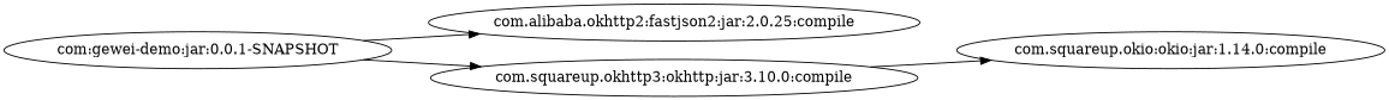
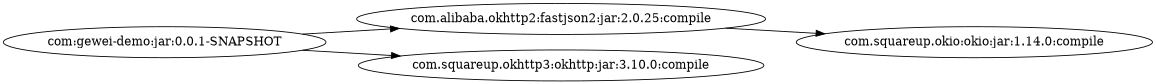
  digraph {
    rankdir=LR
    n1 [label="com.alibaba.okhttp2:fastjson2:jar:2.0.25:compile"]
    "com:gewei-demo:jar:0.0.1-SNAPSHOT"
    "com.squareup.okhttp3:okhttp:jar:3.10.0:compile"
    "com.squareup.okio:okio:jar:1.14.0:compile"
    "com:gewei-demo:jar:0.0.1-SNAPSHOT" -> n1
    "com:gewei-demo:jar:0.0.1-SNAPSHOT" -> "com.squareup.okhttp3:okhttp:jar:3.10.0:compile"
-   "com.squareup.okhttp3:okhttp:jar:3.10.0:compile" -> "com.squareup.okio:okio:jar:1.14.0:compile"
+   n1 -> "com.squareup.okio:okio:jar:1.14.0:compile"
  }
